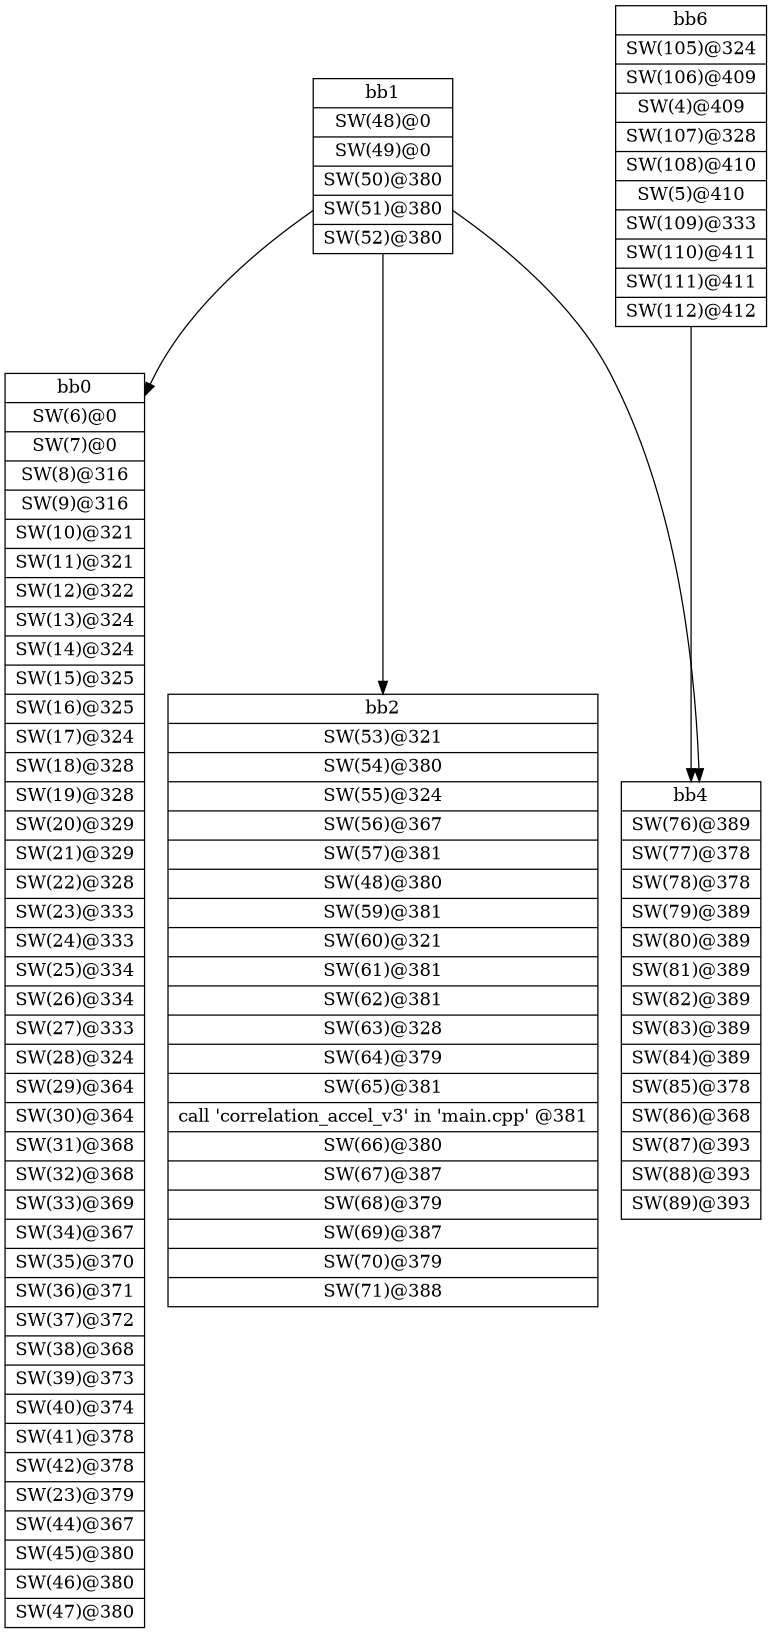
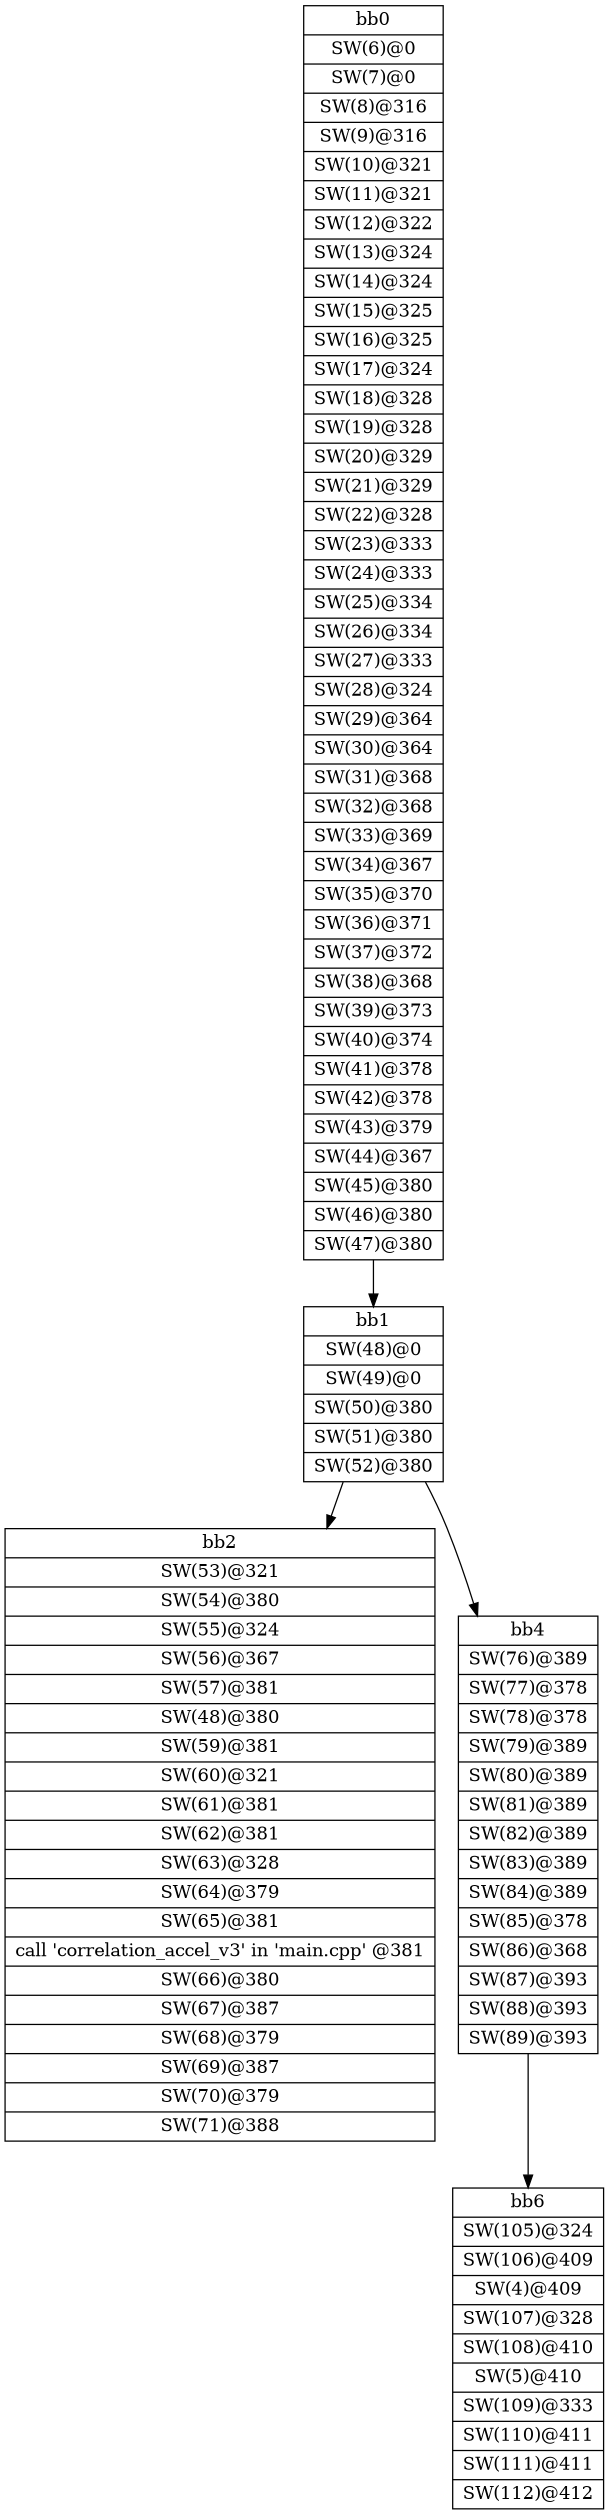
  digraph {
    node [shape=record]
-   n1 [label="{bb0|<x0x2042b40>SW(6)@0\n|<x0x2042c10>SW(7)@0\n|<x0x20442b0>SW(8)@316\n|<x0x20444f0>SW(9)@316\n|<x0x2044730>SW(10)@321\n|<x0x2044960>SW(11)@321\n|<x0x2044b90>SW(12)@322\n|<x0x2044dc0>SW(13)@324\n|<x0x2044ff0>SW(14)@324\n|<x0x2045220>SW(15)@325\n|<x0x2045470>SW(16)@325\n|<x0x2045680>SW(17)@324\n|<x0x20458c0>SW(18)@328\n|<x0x2045af0>SW(19)@328\n|<x0x2045d20>SW(20)@329\n|<x0x2045f70>SW(21)@329\n|<x0x203e950>SW(22)@328\n|<x0x203eb40>SW(23)@333\n|<x0x203ed70>SW(24)@333\n|<x0x203efa0>SW(25)@334\n|<x0x203f1f0>SW(26)@334\n|<x0x203f400>SW(27)@333\n|<x0x203f640>SW(28)@324\n|<x0x203f870>SW(29)@364\n|<x0x203fa80>SW(30)@364\n|<x0x203fca0>SW(31)@368\n|<x0x203fed0>SW(32)@368\n|<x0x20400e0>SW(33)@369\n|<x0x2040330>SW(34)@367\n|<x0x2040580>SW(35)@370\n|<x0x20407f0>SW(36)@371\n|<x0x2046e10>SW(37)@372\n|<x0x2047060>SW(38)@368\n|<x0x20472a0>SW(39)@373\n|<x0x2047500>SW(40)@374\n|<x0x2047750>SW(41)@378\n|<x0x2047970>SW(42)@378\n|<x0x2047bb0>SW(23)@379\n|<x0x2047de0>SW(44)@367\n|<x0x2048030>SW(45)@380\n|<x0x2048250>SW(46)@380\n|<x0x2048490>SW(47)@380\n}"]
+   n1 [label="{bb0|<x0x2042b40>SW(6)@0\n|<x0x2042c10>SW(7)@0\n|<x0x20442b0>SW(8)@316\n|<x0x20444f0>SW(9)@316\n|<x0x2044730>SW(10)@321\n|<x0x2044960>SW(11)@321\n|<x0x2044b90>SW(12)@322\n|<x0x2044dc0>SW(13)@324\n|<x0x2044ff0>SW(14)@324\n|<x0x2045220>SW(15)@325\n|<x0x2045470>SW(16)@325\n|<x0x2045680>SW(17)@324\n|<x0x20458c0>SW(18)@328\n|<x0x2045af0>SW(19)@328\n|<x0x2045d20>SW(20)@329\n|<x0x2045f70>SW(21)@329\n|<x0x203e950>SW(22)@328\n|<x0x203eb40>SW(23)@333\n|<x0x203ed70>SW(24)@333\n|<x0x203efa0>SW(25)@334\n|<x0x203f1f0>SW(26)@334\n|<x0x203f400>SW(27)@333\n|<x0x203f640>SW(28)@324\n|<x0x203f870>SW(29)@364\n|<x0x203fa80>SW(30)@364\n|<x0x203fca0>SW(31)@368\n|<x0x203fed0>SW(32)@368\n|<x0x20400e0>SW(33)@369\n|<x0x2040330>SW(34)@367\n|<x0x2040580>SW(35)@370\n|<x0x20407f0>SW(36)@371\n|<x0x2046e10>SW(37)@372\n|<x0x2047060>SW(38)@368\n|<x0x20472a0>SW(39)@373\n|<x0x2047500>SW(40)@374\n|<x0x2047750>SW(41)@378\n|<x0x2047970>SW(42)@378\n|<x0x2047bb0>SW(43)@379\n|<x0x2047de0>SW(44)@367\n|<x0x2048030>SW(45)@380\n|<x0x2048250>SW(46)@380\n|<x0x2048490>SW(47)@380\n}"]
    n2 [label="{bb1|<x0x2048830>SW(48)@0\n|<x0x20489a0>SW(49)@0\n|<x0x2048b40>SW(50)@380\n|<x0x2048e40>SW(51)@380\n|<x0x2048fc0>SW(52)@380\n}"]
    n3 [label="{bb2|<x0x2048710>SW(53)@321\n|<x0x2049590>SW(54)@380\n|<x0x20497c0>SW(55)@324\n|<x0x20499f0>SW(56)@367\n|<x0x2049c40>SW(57)@381\n|<x0x2049e60>SW(48)@380\n|<x0x204a090>SW(59)@381\n|<x0x204a2a0>SW(60)@321\n|<x0x204a4d0>SW(61)@381\n|<x0x204a6e0>SW(62)@381\n|<x0x204a900>SW(63)@328\n|<x0x204ab30>SW(64)@379\n|<x0x204ad60>SW(65)@381\n|<x0x2038e60>call 'correlation_accel_v3' in 'main.cpp' @381\n|<x0x204b000>SW(66)@380\n|<x0x204b1c0>SW(67)@387\n|<x0x204b3d0>SW(68)@379\n|<x0x204b600>SW(69)@387\n|<x0x204b820>SW(70)@379\n|<x0x204ba60>SW(71)@388\n}"]
    n4 [label="{bb4|<x0x204c830>SW(76)@389\n|<x0x204ca20>SW(77)@378\n|<x0x204cc60>SW(78)@378\n|<x0x204ce90>SW(79)@389\n|<x0x204d120>SW(80)@389\n|<x0x204d2e0>SW(81)@389\n|<x0x204d4f0>SW(82)@389\n|<x0x204d700>SW(83)@389\n|<x0x204d960>SW(84)@389\n|<x0x204db80>SW(85)@378\n|<x0x204ddc0>SW(86)@368\n|<x0x204e000>SW(87)@393\n|<x0x204e210>SW(88)@393\n|<x0x204e420>SW(89)@393\n}"]
    n5 [label="{bb6|<x0x2050950>SW(105)@324\n|<x0x2050b80>SW(106)@409\n|<x0x2041a50>SW(4)@409\n|<x0x2050db0>SW(107)@328\n|<x0x2050fe0>SW(108)@410\n|<x0x2041e90>SW(5)@410\n|<x0x2051210>SW(109)@333\n|<x0x20514e0>SW(110)@411\n|<x0x20516a0>SW(111)@411\n|<x0x20518b0>SW(112)@412\n}"]
-   n2 -> n1
+   n1 -> n2
    n2 -> n3
    n2 -> n4
-   n5 -> n4
+   n4 -> n5
  }
